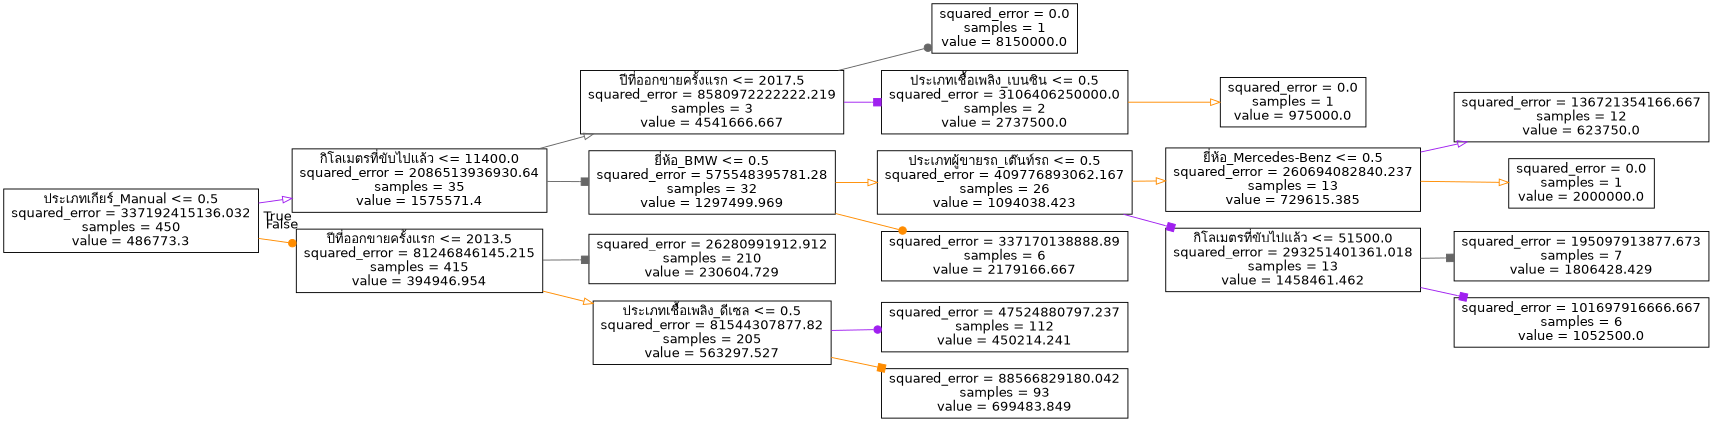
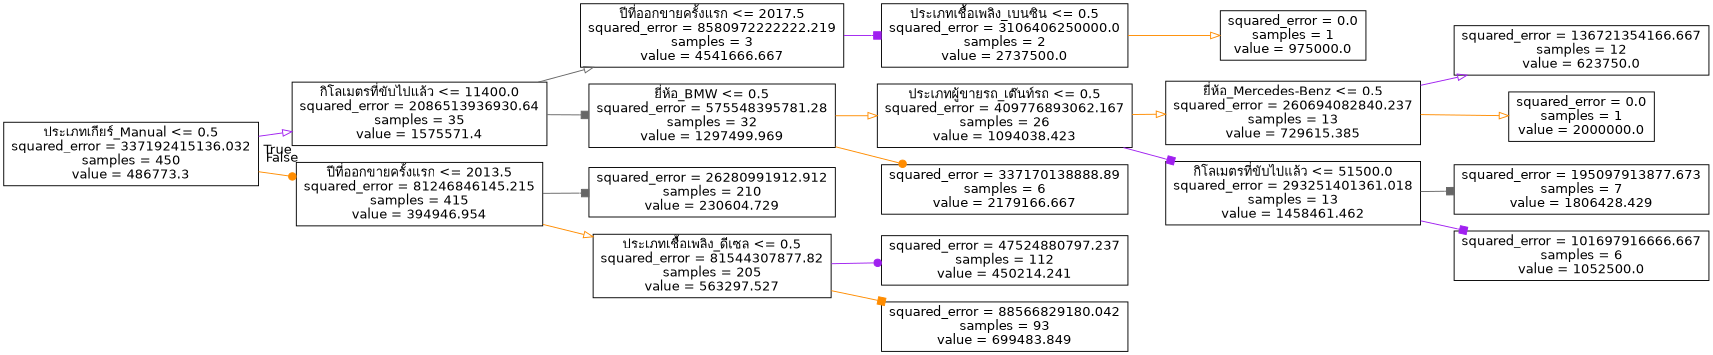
  digraph {
    rankdir=LR
    node [fontname=helvetica shape=box]
    edge [arrowhead=onormal color=darkorange fontname=helvetica]
    n1 [label="ประเภทเกียร์_Manual <= 0.5\nsquared_error = 337192415136.032\nsamples = 450\nvalue = 486773.3"]
    n2 [label="กิโลเมตรที่ขับไปแล้ว <= 11400.0\nsquared_error = 2086513936930.64\nsamples = 35\nvalue = 1575571.4"]
    n3 [label="ปีที่ออกขายครั้งแรก <= 2013.5\nsquared_error = 81246846145.215\nsamples = 415\nvalue = 394946.954"]
    n4 [label="ปีที่ออกขายครั้งแรก <= 2017.5\nsquared_error = 8580972222222.219\nsamples = 3\nvalue = 4541666.667"]
    n5 [label="ยี่ห้อ_BMW <= 0.5\nsquared_error = 575548395781.28\nsamples = 32\nvalue = 1297499.969"]
    n6 [label="squared_error = 26280991912.912\nsamples = 210\nvalue = 230604.729"]
    n7 [label="ประเภทเชื้อเพลิง_ดีเซล <= 0.5\nsquared_error = 81544307877.82\nsamples = 205\nvalue = 563297.527"]
-   n8 [label="squared_error = 0.0\nsamples = 1\nvalue = 8150000.0"]
    n9 [label="ประเภทเชื้อเพลิง_เบนซิน <= 0.5\nsquared_error = 3106406250000.0\nsamples = 2\nvalue = 2737500.0"]
    n10 [label="ประเภทผู้ขายรถ_เต๊นท์รถ <= 0.5\nsquared_error = 409776893062.167\nsamples = 26\nvalue = 1094038.423"]
    n11 [label="squared_error = 337170138888.89\nsamples = 6\nvalue = 2179166.667"]
    n12 [label="squared_error = 0.0\nsamples = 1\nvalue = 975000.0"]
    n13 [label="ยี่ห้อ_Mercedes-Benz <= 0.5\nsquared_error = 260694082840.237\nsamples = 13\nvalue = 729615.385"]
    n14 [label="กิโลเมตรที่ขับไปแล้ว <= 51500.0\nsquared_error = 293251401361.018\nsamples = 13\nvalue = 1458461.462"]
    n15 [label="squared_error = 136721354166.667\nsamples = 12\nvalue = 623750.0"]
    n16 [label="squared_error = 0.0\nsamples = 1\nvalue = 2000000.0"]
    n17 [label="squared_error = 195097913877.673\nsamples = 7\nvalue = 1806428.429"]
    n18 [label="squared_error = 101697916666.667\nsamples = 6\nvalue = 1052500.0"]
    n19 [label="squared_error = 47524880797.237\nsamples = 112\nvalue = 450214.241"]
    n20 [label="squared_error = 88566829180.042\nsamples = 93\nvalue = 699483.849"]
    n1 -> n2 [color=purple headlabel=True labelangle=45 labeldistance=2.5]
    n1 -> n3 [arrowhead=dot headlabel=False labelangle=-45 labeldistance=2.5]
    n2 -> n4 [color=gray40]
    n2 -> n5 [arrowhead=box color=gray40]
    n3 -> n6 [arrowhead=box color=gray40]
    n3 -> n7
-   n4 -> n8 [arrowhead=dot color=gray40]
    n4 -> n9 [arrowhead=box color=purple]
    n5 -> n10
    n5 -> n11 [arrowhead=dot]
    n7 -> n19 [arrowhead=dot color=purple]
    n7 -> n20 [arrowhead=box]
    n9 -> n12
    n10 -> n13
    n10 -> n14 [arrowhead=box color=purple]
    n13 -> n15 [color=purple]
    n13 -> n16
    n14 -> n17 [arrowhead=box color=gray40]
    n14 -> n18 [arrowhead=box color=purple]
  }
